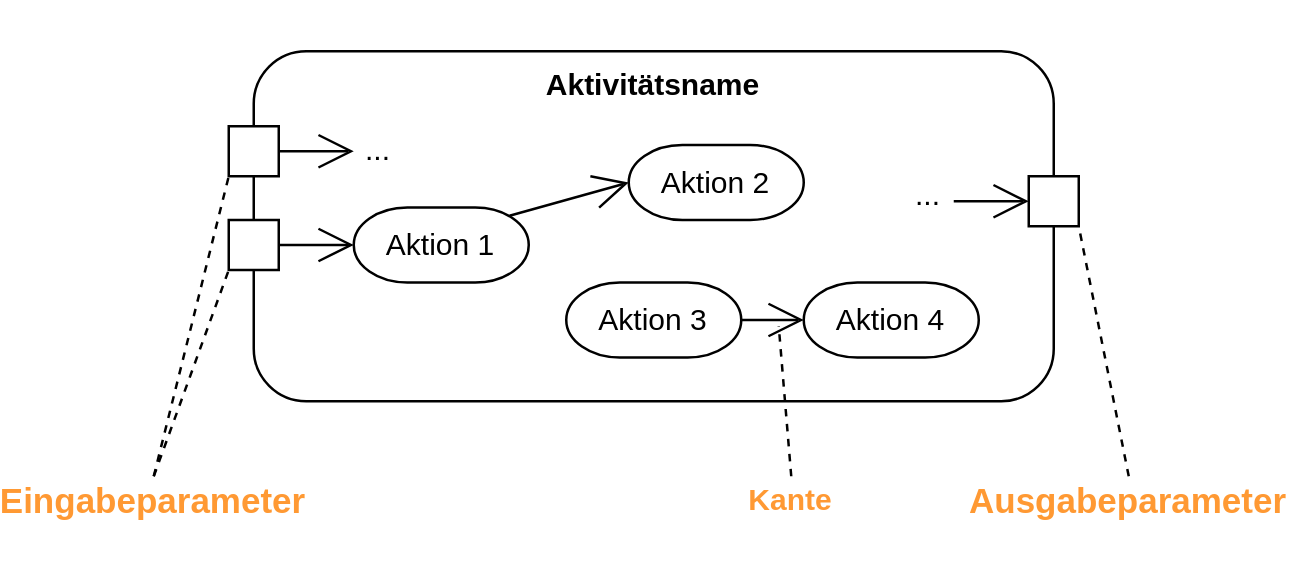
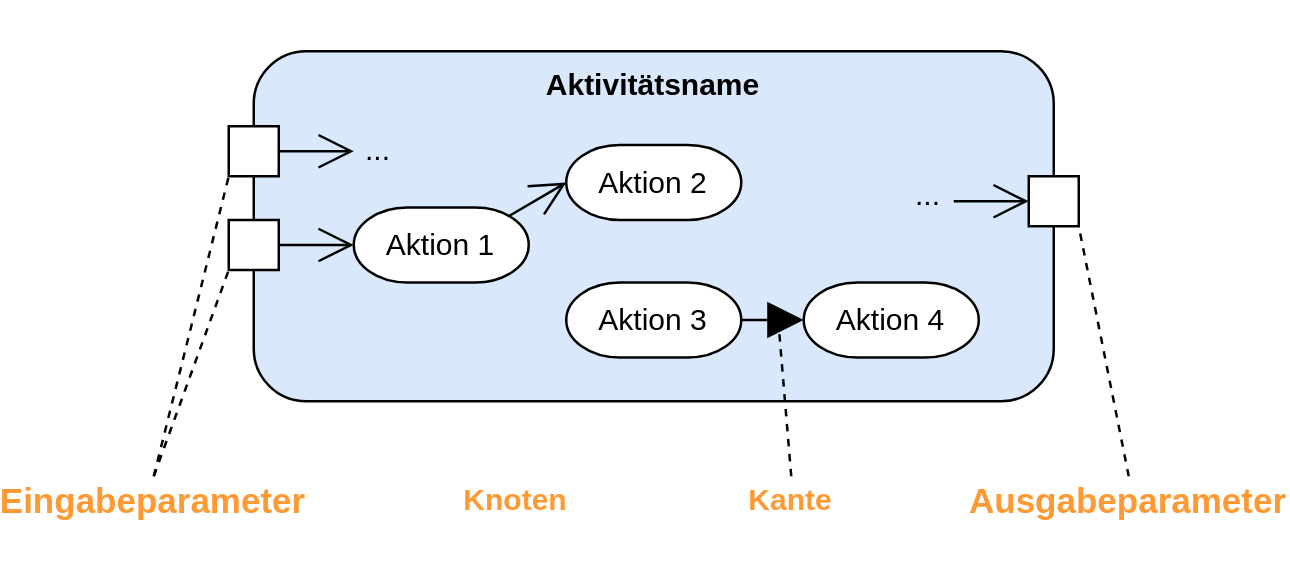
  <mxCell id="0" />
  <mxCell id="1" parent="0" />
- <mxCell id="2" value="&lt;div&gt;&lt;b&gt;Aktivitätsname&lt;/b&gt;&lt;/div&gt;" style="rounded=1;whiteSpace=wrap;html=1;align=center;verticalAlign=top;" vertex="1" parent="1"><mxGeometry x="80" y="20" width="320" height="140" as="geometry" /></mxCell>
+ <mxCell id="2" value="&lt;div&gt;&lt;b&gt;Aktivitätsname&lt;/b&gt;&lt;/div&gt;" style="rounded=1;whiteSpace=wrap;html=1;align=center;verticalAlign=top;fillColor=#dae8fc;" vertex="1" parent="1"><mxGeometry x="80" y="20" width="320" height="140" as="geometry" /></mxCell>
  <mxCell id="3" value="" style="rounded=0;whiteSpace=wrap;html=1;" vertex="1" parent="1"><mxGeometry x="70" y="50" width="20" height="20" as="geometry" /></mxCell>
  <mxCell id="4" value="" style="rounded=0;whiteSpace=wrap;html=1;" vertex="1" parent="1"><mxGeometry x="70" y="87.5" width="20" height="20" as="geometry" /></mxCell>
  <mxCell id="5" value="" style="rounded=0;whiteSpace=wrap;html=1;" vertex="1" parent="1"><mxGeometry x="390" y="70" width="20" height="20" as="geometry" /></mxCell>
  <mxCell id="6" value="Aktion 1" style="strokeWidth=1;html=1;shape=mxgraph.flowchart.terminator;whiteSpace=wrap;" vertex="1" parent="1"><mxGeometry x="120" y="82.5" width="70" height="30" as="geometry" /></mxCell>
- <mxCell id="7" value="Aktion 2" style="strokeWidth=1;html=1;shape=mxgraph.flowchart.terminator;whiteSpace=wrap;" vertex="1" parent="1"><mxGeometry x="230" y="57.5" width="70" height="30" as="geometry" /></mxCell>
+ <mxCell id="7" value="Aktion 2" style="strokeWidth=1;html=1;shape=mxgraph.flowchart.terminator;whiteSpace=wrap;" vertex="1" parent="1"><mxGeometry x="205" y="57.5" width="70" height="30" as="geometry" /></mxCell>
  <mxCell id="8" value="Aktion 3" style="strokeWidth=1;html=1;shape=mxgraph.flowchart.terminator;whiteSpace=wrap;" vertex="1" parent="1"><mxGeometry x="205" y="112.5" width="70" height="30" as="geometry" /></mxCell>
  <mxCell id="9" value="Aktion 4" style="strokeWidth=1;html=1;shape=mxgraph.flowchart.terminator;whiteSpace=wrap;" vertex="1" parent="1"><mxGeometry x="300" y="112.5" width="70" height="30" as="geometry" /></mxCell>
  <mxCell id="10" value="" style="endArrow=open;endFill=1;endSize=12;html=1;exitX=1;exitY=0.5;exitDx=0;exitDy=0;entryX=0;entryY=0.5;entryDx=0;entryDy=0;entryPerimeter=0;" edge="1" parent="1" source="4" target="6"><mxGeometry width="160" relative="1" as="geometry"><mxPoint x="330" y="210" as="sourcePoint" /><mxPoint x="490" y="210" as="targetPoint" /></mxGeometry></mxCell>
  <mxCell id="11" value="" style="endArrow=open;endFill=1;endSize=12;html=1;exitX=0.89;exitY=0.11;exitDx=0;exitDy=0;entryX=0;entryY=0.5;entryDx=0;entryDy=0;entryPerimeter=0;exitPerimeter=0;" edge="1" parent="1" source="6" target="7"><mxGeometry width="160" relative="1" as="geometry"><mxPoint x="100" y="137.5" as="sourcePoint" /><mxPoint x="120" y="137.5" as="targetPoint" /></mxGeometry></mxCell>
- <mxCell id="12" value="" style="endArrow=open;endFill=1;endSize=12;html=1;exitX=1;exitY=0.5;exitDx=0;exitDy=0;entryX=0;entryY=0.5;entryDx=0;entryDy=0;entryPerimeter=0;exitPerimeter=0;" edge="1" parent="1" source="8" target="9"><mxGeometry width="160" relative="1" as="geometry"><mxPoint x="202.3" y="105.8" as="sourcePoint" /><mxPoint x="225" y="92.5" as="targetPoint" /></mxGeometry></mxCell>
+ <mxCell id="12" value="" style="endArrow=block;endFill=1;endSize=12;html=1;exitX=1;exitY=0.5;exitDx=0;exitDy=0;entryX=0;entryY=0.5;entryDx=0;entryDy=0;entryPerimeter=0;exitPerimeter=0;" edge="1" parent="1" source="8" target="9"><mxGeometry width="160" relative="1" as="geometry"><mxPoint x="202.3" y="105.8" as="sourcePoint" /><mxPoint x="225" y="92.5" as="targetPoint" /></mxGeometry></mxCell>
  <mxCell id="13" value="" style="endArrow=open;endFill=1;endSize=12;html=1;exitX=1;exitY=0.5;exitDx=0;exitDy=0;" edge="1" parent="1" source="3"><mxGeometry width="160" relative="1" as="geometry"><mxPoint x="212.3" y="115.8" as="sourcePoint" /><mxPoint x="120" y="60" as="targetPoint" /></mxGeometry></mxCell>
  <mxCell id="14" value="" style="endArrow=open;endFill=1;endSize=12;html=1;entryX=0;entryY=0.5;entryDx=0;entryDy=0;" edge="1" parent="1" target="5"><mxGeometry width="160" relative="1" as="geometry"><mxPoint x="360" y="80" as="sourcePoint" /><mxPoint x="130" y="70" as="targetPoint" /></mxGeometry></mxCell>
  <mxCell id="15" value="..." style="text;html=1;strokeColor=none;fillColor=none;align=center;verticalAlign=middle;whiteSpace=wrap;rounded=0;" vertex="1" parent="1"><mxGeometry x="110" y="50" width="40" height="20" as="geometry" /></mxCell>
  <mxCell id="16" value="..." style="text;html=1;strokeColor=none;fillColor=none;align=center;verticalAlign=middle;whiteSpace=wrap;rounded=0;" vertex="1" parent="1"><mxGeometry x="330" y="67.5" width="40" height="20" as="geometry" /></mxCell>
  <mxCell id="17" value="&lt;font style=&quot;font-size: 14px&quot;&gt;Eingabeparameter&lt;/font&gt;" style="text;html=1;strokeColor=none;fillColor=none;align=center;verticalAlign=middle;whiteSpace=wrap;rounded=0;fontColor=#FF9933;fontStyle=1" vertex="1" parent="1"><mxGeometry x="20" y="190" width="40" height="20" as="geometry" /></mxCell>
  <mxCell id="18" value="" style="endArrow=none;dashed=1;html=1;exitX=0.5;exitY=0;exitDx=0;exitDy=0;entryX=0;entryY=1;entryDx=0;entryDy=0;" edge="1" parent="1" source="17" target="3"><mxGeometry width="50" height="50" relative="1" as="geometry"><mxPoint x="280" y="230" as="sourcePoint" /><mxPoint x="330" y="180" as="targetPoint" /></mxGeometry></mxCell>
  <mxCell id="19" value="" style="endArrow=none;dashed=1;html=1;exitX=0.5;exitY=0;exitDx=0;exitDy=0;entryX=0;entryY=1;entryDx=0;entryDy=0;" edge="1" parent="1" source="17" target="4"><mxGeometry width="50" height="50" relative="1" as="geometry"><mxPoint x="40" y="200" as="sourcePoint" /><mxPoint x="70" y="130" as="targetPoint" /></mxGeometry></mxCell>
+ <mxCell id="20" value="Knoten" style="text;html=1;strokeColor=none;fillColor=none;align=center;verticalAlign=middle;whiteSpace=wrap;rounded=0;fontColor=#FF9933;fontStyle=1" vertex="1" parent="1"><mxGeometry x="165" y="190" width="40" height="20" as="geometry" /></mxCell>
  <mxCell id="21" value="Kante" style="text;html=1;strokeColor=none;fillColor=none;align=center;verticalAlign=middle;whiteSpace=wrap;rounded=0;fontColor=#FF9933;fontStyle=1" vertex="1" parent="1"><mxGeometry x="275" y="190" width="40" height="20" as="geometry" /></mxCell>
  <mxCell id="22" value="" style="endArrow=none;dashed=1;html=1;exitX=0.5;exitY=0;exitDx=0;exitDy=0;" edge="1" parent="1" source="21"><mxGeometry width="50" height="50" relative="1" as="geometry"><mxPoint x="195" y="200" as="sourcePoint" /><mxPoint x="290" y="130" as="targetPoint" /></mxGeometry></mxCell>
  <mxCell id="23" value="" style="endArrow=none;dashed=1;html=1;exitX=0.5;exitY=0;exitDx=0;exitDy=0;entryX=1;entryY=1;entryDx=0;entryDy=0;" edge="1" parent="1" source="24" target="5"><mxGeometry width="50" height="50" relative="1" as="geometry"><mxPoint x="205" y="210" as="sourcePoint" /><mxPoint x="260" y="162.5" as="targetPoint" /></mxGeometry></mxCell>
  <mxCell id="24" value="&lt;font style=&quot;font-size: 14px&quot;&gt;Ausgabeparameter&lt;/font&gt;" style="text;html=1;strokeColor=none;fillColor=none;align=center;verticalAlign=middle;whiteSpace=wrap;rounded=0;fontColor=#FF9933;fontStyle=1" vertex="1" parent="1"><mxGeometry x="410" y="190" width="40" height="20" as="geometry" /></mxCell>
